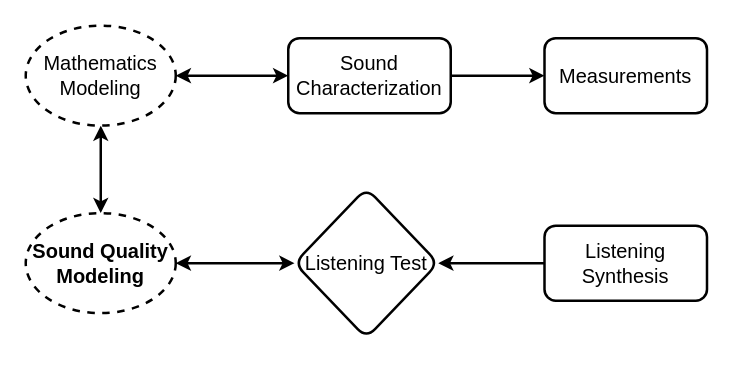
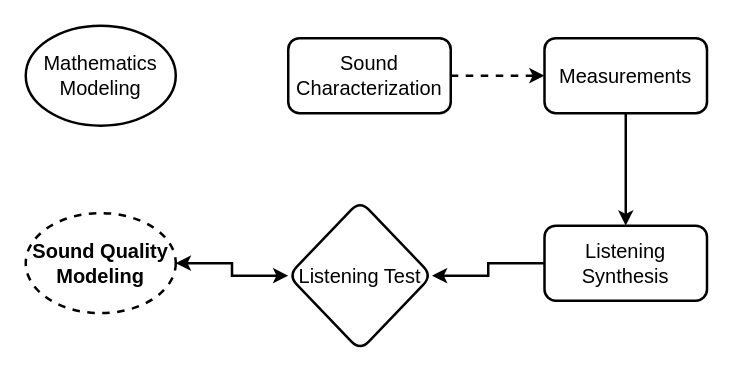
  <mxCell id="0" />
  <mxCell id="1" parent="0" />
- <mxCell id="2" value="" style="edgeStyle=orthogonalEdgeStyle;rounded=0;orthogonalLoop=1;jettySize=auto;html=1;strokeWidth=2;" edge="1" parent="1" source="3" target="13"><mxGeometry relative="1" as="geometry"><Array as="points"><mxPoint x="390" y="60" /><mxPoint x="390" y="60" /></Array></mxGeometry></mxCell>
+ <mxCell id="2" value="" style="edgeStyle=orthogonalEdgeStyle;rounded=0;orthogonalLoop=1;jettySize=auto;html=1;strokeWidth=2;dashed=1;" edge="1" parent="1" source="3" target="13"><mxGeometry relative="1" as="geometry"><Array as="points"><mxPoint x="390" y="60" /><mxPoint x="390" y="60" /></Array></mxGeometry></mxCell>
  <mxCell id="3" value="Sound Characterization" style="rounded=1;whiteSpace=wrap;html=1;strokeWidth=2;fontSize=16;" vertex="1" parent="1"><mxGeometry x="230" y="30" width="130" height="60" as="geometry" /></mxCell>
  <mxCell id="4" value="" style="edgeStyle=orthogonalEdgeStyle;rounded=0;orthogonalLoop=1;jettySize=auto;html=1;strokeWidth=2;" edge="1" parent="1" source="5" target="11"><mxGeometry relative="1" as="geometry" /></mxCell>
  <mxCell id="5" value="Listening Synthesis" style="rounded=1;whiteSpace=wrap;html=1;strokeWidth=2;fontSize=16;" vertex="1" parent="1"><mxGeometry x="435" y="180" width="130" height="60" as="geometry" /></mxCell>
- <mxCell id="6" value="" style="edgeStyle=orthogonalEdgeStyle;rounded=0;orthogonalLoop=1;jettySize=auto;html=1;strokeWidth=2;startArrow=classic;startFill=1;" edge="1" parent="1" source="7" target="9"><mxGeometry relative="1" as="geometry"><Array as="points"><mxPoint x="80" y="140" /><mxPoint x="80" y="140" /></Array></mxGeometry></mxCell>
  <mxCell id="7" value="Sound Quality Modeling" style="ellipse;whiteSpace=wrap;html=1;strokeWidth=2;fontSize=16;fontStyle=1;dashed=1;" vertex="1" parent="1"><mxGeometry x="20" y="170" width="120" height="80" as="geometry" /></mxCell>
- <mxCell id="8" value="" style="edgeStyle=orthogonalEdgeStyle;rounded=0;orthogonalLoop=1;jettySize=auto;html=1;strokeWidth=2;startArrow=classic;startFill=1;" edge="1" parent="1" source="9" target="3"><mxGeometry relative="1" as="geometry"><Array as="points"><mxPoint x="190" y="60" /><mxPoint x="190" y="60" /></Array></mxGeometry></mxCell>
- <mxCell id="9" value="Mathematics Modeling" style="ellipse;whiteSpace=wrap;html=1;strokeWidth=2;fontSize=16;fontStyle=0;dashed=1;" vertex="1" parent="1"><mxGeometry x="20" y="20" width="120" height="80" as="geometry" /></mxCell>
+ <mxCell id="9" value="Mathematics Modeling" style="ellipse;whiteSpace=wrap;html=1;strokeWidth=2;fontSize=16;fontStyle=0" vertex="1" parent="1"><mxGeometry x="20" y="20" width="120" height="80" as="geometry" /></mxCell>
  <mxCell id="10" value="" style="edgeStyle=orthogonalEdgeStyle;rounded=0;orthogonalLoop=1;jettySize=auto;html=1;strokeWidth=2;endArrow=classic;endFill=1;startArrow=classic;startFill=1;" edge="1" parent="1" source="11" target="7"><mxGeometry relative="1" as="geometry" /></mxCell>
- <mxCell id="11" value="Listening Test" style="rhombus;whiteSpace=wrap;html=1;rounded=1;strokeWidth=2;fontSize=16;" vertex="1" parent="1"><mxGeometry x="235" y="150" width="115" height="120" as="geometry" /></mxCell>
+ <mxCell id="11" value="Listening Test" style="rhombus;whiteSpace=wrap;html=1;rounded=1;strokeWidth=2;fontSize=16;" vertex="1" parent="1"><mxGeometry x="230" y="160" width="115" height="120" as="geometry" /></mxCell>
+ <mxCell id="12" value="" style="edgeStyle=orthogonalEdgeStyle;rounded=0;orthogonalLoop=1;jettySize=auto;html=1;strokeWidth=2;" edge="1" parent="1" source="13" target="5"><mxGeometry relative="1" as="geometry"><Array as="points"><mxPoint x="500" y="130" /><mxPoint x="500" y="130" /></Array></mxGeometry></mxCell>
  <mxCell id="13" value="Measurements" style="rounded=1;whiteSpace=wrap;html=1;strokeWidth=2;fontSize=16;" vertex="1" parent="1"><mxGeometry x="435" y="30" width="130" height="60" as="geometry" /></mxCell>
